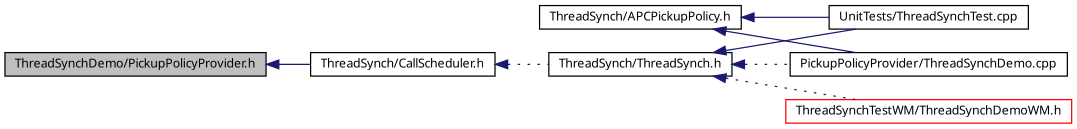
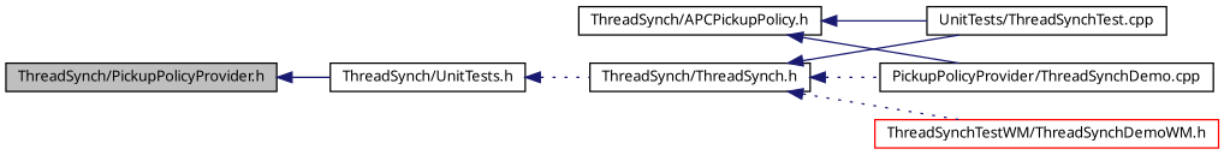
  digraph {
    rankdir=LR
    node [color=black fillcolor=white fontname="FreeSans.ttf" fontsize=10 shape=record style=filled]
    edge [color=midnightblue dir=back fontname="FreeSans.ttf" fontsize=10 labelfontname="FreeSans.ttf" labelfontsize=10 style=solid]
-   n1 [fillcolor=grey75 fontcolor=black height=0.2 label="ThreadSynchDemo/PickupPolicyProvider.h" width=0.4]
-   n2 [height=0.2 label="ThreadSynch/CallScheduler.h" width=0.4]
+   n1 [fillcolor=grey75 fontcolor=black height=0.2 label="ThreadSynch/PickupPolicyProvider.h" width=0.4]
+   n2 [height=0.2 label="ThreadSynch/UnitTests.h" width=0.4]
    n3 [height=0.2 label="ThreadSynch/APCPickupPolicy.h" width=0.4]
    n4 [height=0.2 label="PickupPolicyProvider/ThreadSynchDemo.cpp" width=0.4]
    n5 [height=0.2 label="UnitTests/ThreadSynchTest.cpp" width=0.4]
    n6 [height=0.2 label="ThreadSynch/ThreadSynch.h" width=0.4]
    n7 [color=red height=0.2 label="ThreadSynchTestWM/ThreadSynchDemoWM.h" width=0.4]
    n1 -> n2
    n2 -> n6 [style=dotted]
    n3 -> n4
    n3 -> n5
    n6 -> n4 [style=dotted]
    n6 -> n5
    n6 -> n7 [style=dotted]
  }
